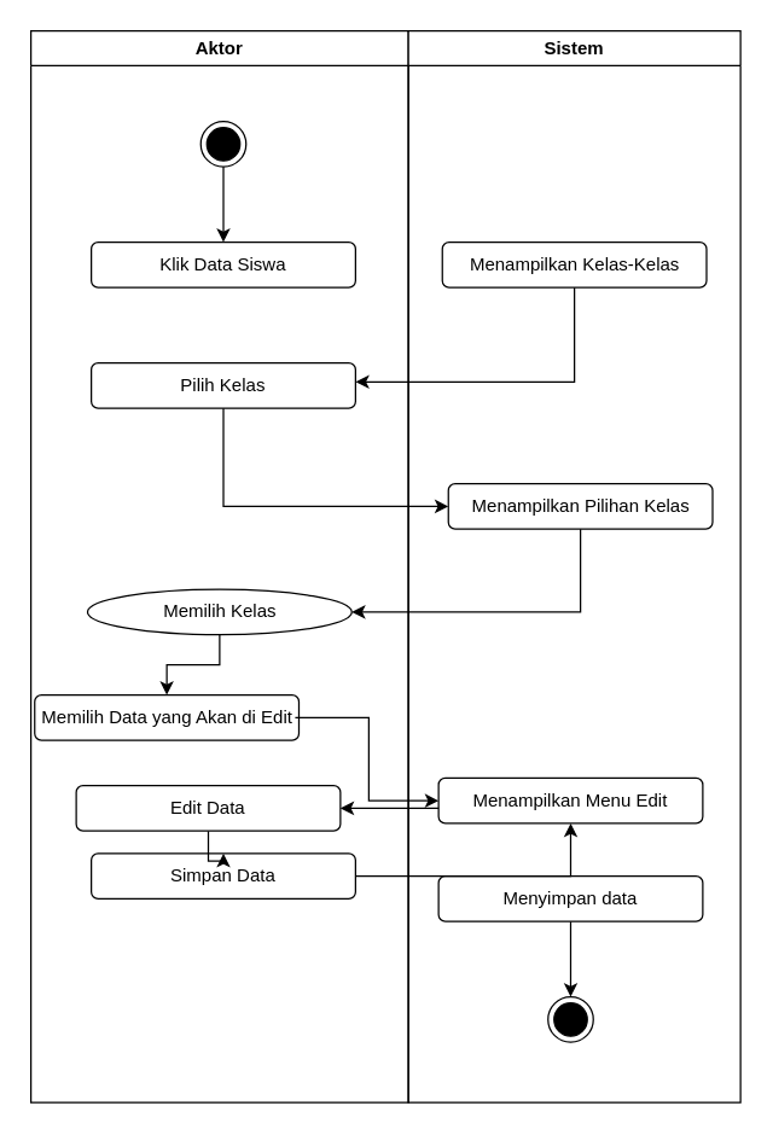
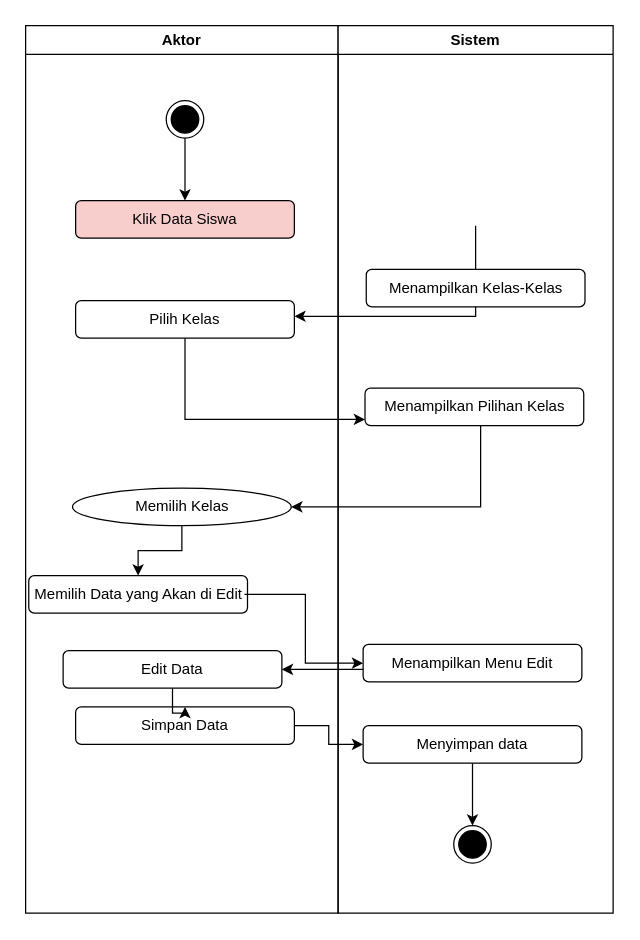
  <mxCell id="0" />
  <mxCell id="1" parent="0" />
  <mxCell id="2" value="Aktor" style="swimlane;whiteSpace=wrap;html=1;" vertex="1" parent="1"><mxGeometry x="20" y="20" width="250" height="710" as="geometry" /></mxCell>
  <mxCell id="3" style="edgeStyle=orthogonalEdgeStyle;rounded=0;orthogonalLoop=1;jettySize=auto;html=1;entryX=0.5;entryY=0;entryDx=0;entryDy=0;" edge="1" parent="2" source="4" target="5"><mxGeometry relative="1" as="geometry" /></mxCell>
  <mxCell id="4" value="" style="ellipse;html=1;shape=endState;fillColor=#000000;strokeColor=#000000;" vertex="1" parent="2"><mxGeometry x="112.5" y="60" width="30" height="30" as="geometry" /></mxCell>
- <mxCell id="5" value="Klik Data Siswa" style="rounded=1;whiteSpace=wrap;html=1;" vertex="1" parent="2"><mxGeometry x="40" y="140" width="175" height="30" as="geometry" /></mxCell>
+ <mxCell id="5" value="Klik Data Siswa" style="rounded=1;whiteSpace=wrap;html=1;fillColor=#f8cecc;" vertex="1" parent="2"><mxGeometry x="40" y="140" width="175" height="30" as="geometry" /></mxCell>
  <mxCell id="6" value="Pilih Kelas" style="rounded=1;whiteSpace=wrap;html=1;" vertex="1" parent="2"><mxGeometry x="40" y="220" width="175" height="30" as="geometry" /></mxCell>
  <mxCell id="7" style="edgeStyle=orthogonalEdgeStyle;rounded=0;orthogonalLoop=1;jettySize=auto;html=1;entryX=0.5;entryY=0;entryDx=0;entryDy=0;" edge="1" parent="2" source="8" target="9"><mxGeometry relative="1" as="geometry" /></mxCell>
  <mxCell id="8" value="Memilih Kelas" style="ellipse;whiteSpace=wrap;html=1;" vertex="1" parent="2"><mxGeometry x="37.5" y="370" width="175" height="30" as="geometry" /></mxCell>
  <mxCell id="9" value="Memilih Data yang Akan di Edit" style="rounded=1;whiteSpace=wrap;html=1;" vertex="1" parent="2"><mxGeometry x="2.5" y="440" width="175" height="30" as="geometry" /></mxCell>
  <mxCell id="10" value="Simpan Data" style="rounded=1;whiteSpace=wrap;html=1;" vertex="1" parent="2"><mxGeometry x="40" y="545" width="175" height="30" as="geometry" /></mxCell>
  <mxCell id="11" style="edgeStyle=orthogonalEdgeStyle;rounded=0;orthogonalLoop=1;jettySize=auto;html=1;entryX=1;entryY=0.75;entryDx=0;entryDy=0;" edge="1" parent="2"><mxGeometry relative="1" as="geometry"><mxPoint x="360" y="160" as="sourcePoint" /><mxPoint x="215" y="232.5" as="targetPoint" /><Array as="points"><mxPoint x="360" y="233" /></Array></mxGeometry></mxCell>
  <mxCell id="12" style="edgeStyle=orthogonalEdgeStyle;rounded=0;orthogonalLoop=1;jettySize=auto;html=1;entryX=0.5;entryY=0;entryDx=0;entryDy=0;" edge="1" parent="2" source="13" target="10"><mxGeometry relative="1" as="geometry" /></mxCell>
  <mxCell id="13" value="Edit Data" style="rounded=1;whiteSpace=wrap;html=1;" vertex="1" parent="2"><mxGeometry x="30" y="500" width="175" height="30" as="geometry" /></mxCell>
  <mxCell id="14" value="Sistem" style="swimlane;whiteSpace=wrap;html=1;" vertex="1" parent="1"><mxGeometry x="270" y="20" width="220" height="710" as="geometry" /></mxCell>
- <mxCell id="15" value="Menampilkan Kelas-Kelas" style="rounded=1;whiteSpace=wrap;html=1;" vertex="1" parent="14"><mxGeometry x="22.5" y="140" width="175" height="30" as="geometry" /></mxCell>
- <mxCell id="16" value="Menampilkan Pilihan Kelas" style="rounded=1;whiteSpace=wrap;html=1;" vertex="1" parent="14"><mxGeometry x="26.5" y="300" width="175" height="30" as="geometry" /></mxCell>
+ <mxCell id="15" value="Menampilkan Kelas-Kelas" style="rounded=1;whiteSpace=wrap;html=1;" vertex="1" parent="14"><mxGeometry x="22.5" y="195" width="175" height="30" as="geometry" /></mxCell>
+ <mxCell id="16" value="Menampilkan Pilihan Kelas" style="rounded=1;whiteSpace=wrap;html=1;" vertex="1" parent="14"><mxGeometry x="21.5" y="290" width="175" height="30" as="geometry" /></mxCell>
  <mxCell id="17" value="Menampilkan Menu Edit" style="rounded=1;whiteSpace=wrap;html=1;" vertex="1" parent="14"><mxGeometry x="20" y="495" width="175" height="30" as="geometry" /></mxCell>
  <mxCell id="18" style="edgeStyle=orthogonalEdgeStyle;rounded=0;orthogonalLoop=1;jettySize=auto;html=1;entryX=0.5;entryY=0;entryDx=0;entryDy=0;" edge="1" parent="14" source="19" target="20"><mxGeometry relative="1" as="geometry" /></mxCell>
  <mxCell id="19" value="Menyimpan data" style="rounded=1;whiteSpace=wrap;html=1;" vertex="1" parent="14"><mxGeometry x="20" y="560" width="175" height="30" as="geometry" /></mxCell>
  <mxCell id="20" value="" style="ellipse;html=1;shape=endState;fillColor=#000000;strokeColor=#000000;" vertex="1" parent="14"><mxGeometry x="92.5" y="640" width="30" height="30" as="geometry" /></mxCell>
  <mxCell id="21" style="edgeStyle=orthogonalEdgeStyle;rounded=0;orthogonalLoop=1;jettySize=auto;html=1;" edge="1" parent="1" source="6" target="16"><mxGeometry relative="1" as="geometry"><Array as="points"><mxPoint x="148" y="335" /></Array></mxGeometry></mxCell>
  <mxCell id="22" style="edgeStyle=orthogonalEdgeStyle;rounded=0;orthogonalLoop=1;jettySize=auto;html=1;" edge="1" parent="1" source="16" target="8"><mxGeometry relative="1" as="geometry"><Array as="points"><mxPoint x="384" y="405" /></Array></mxGeometry></mxCell>
  <mxCell id="23" style="edgeStyle=orthogonalEdgeStyle;rounded=0;orthogonalLoop=1;jettySize=auto;html=1;exitX=0.986;exitY=0.5;exitDx=0;exitDy=0;entryX=0;entryY=0.5;entryDx=0;entryDy=0;exitPerimeter=0;" edge="1" parent="1" source="9" target="17"><mxGeometry relative="1" as="geometry" /></mxCell>
  <mxCell id="24" style="edgeStyle=orthogonalEdgeStyle;rounded=0;orthogonalLoop=1;jettySize=auto;html=1;entryX=1;entryY=0.5;entryDx=0;entryDy=0;" edge="1" parent="1" source="17" target="13"><mxGeometry relative="1" as="geometry"><Array as="points"><mxPoint x="370" y="535" /></Array></mxGeometry></mxCell>
- <mxCell id="25" style="edgeStyle=orthogonalEdgeStyle;rounded=0;orthogonalLoop=1;jettySize=auto;html=1;" edge="1" parent="1" source="10" target="17"><mxGeometry relative="1" as="geometry" /></mxCell>
+ <mxCell id="25" style="edgeStyle=orthogonalEdgeStyle;rounded=0;orthogonalLoop=1;jettySize=auto;html=1;" edge="1" parent="1" source="10" target="19"><mxGeometry relative="1" as="geometry" /></mxCell>
